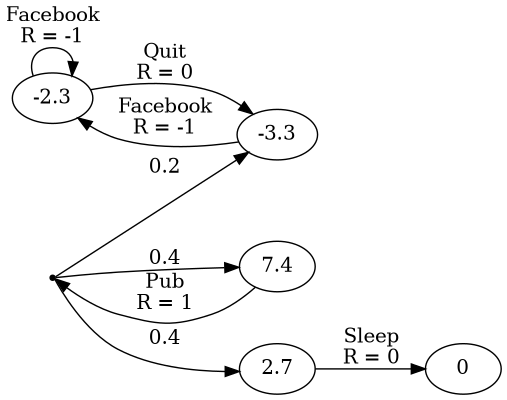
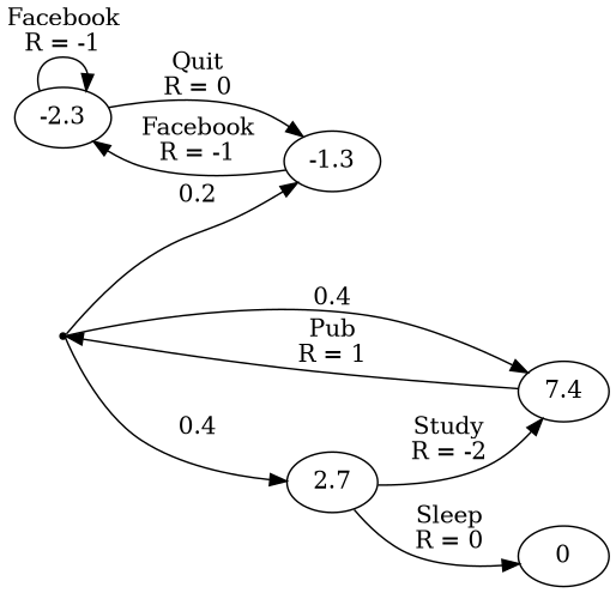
  digraph {
    rankdir=LR
    n1 [label=-2.3]
-   n2 [label=-3.3]
+   n2 [label=-1.3]
    n3 [label=2.7]
    n4 [label=0]
    n5 [label=7.4]
    j1 [shape=point]
    n1 -> n1 [label="Facebook\nR = -1"]
    n1 -> n2 [label="Quit\nR = 0"]
    n2 -> n1 [label="Facebook\nR = -1"]
    n3 -> n4 [label="Sleep\nR = 0"]
+   n3 -> n5 [label="Study\nR = -2"]
    n5 -> j1 [label="Pub\nR = 1"]
    j1 -> n2 [label=0.2]
    j1 -> n3 [label=0.4]
    j1 -> n5 [label=0.4]
  }
